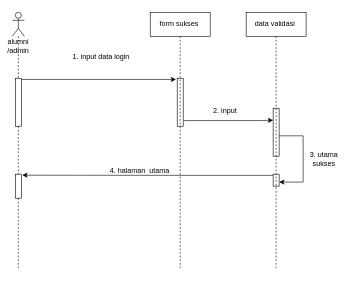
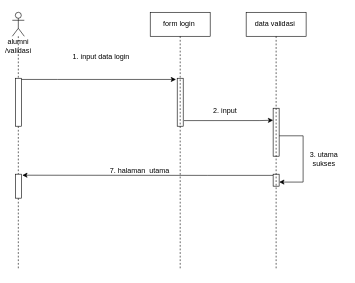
  <mxCell id="0" />
  <mxCell id="1" parent="0" />
- <mxCell id="2" value="alumni /admin" style="shape=umlLifeline;participant=umlActor;perimeter=lifelinePerimeter;whiteSpace=wrap;html=1;container=1;collapsible=0;recursiveResize=0;verticalAlign=top;spacingTop=36;outlineConnect=0;" vertex="1" parent="1"><mxGeometry x="20" y="20" width="20" height="430" as="geometry" /></mxCell>
+ <mxCell id="2" value="alumni /validasi" style="shape=umlLifeline;participant=umlActor;perimeter=lifelinePerimeter;whiteSpace=wrap;html=1;container=1;collapsible=0;recursiveResize=0;verticalAlign=top;spacingTop=36;outlineConnect=0;" vertex="1" parent="1"><mxGeometry x="20" y="20" width="20" height="430" as="geometry" /></mxCell>
  <mxCell id="3" value="" style="edgeStyle=orthogonalEdgeStyle;rounded=0;orthogonalLoop=1;jettySize=auto;html=1;entryX=-0.2;entryY=0.025;entryDx=0;entryDy=0;entryPerimeter=0;" parent="1" source="4" target="6" edge="1"><mxGeometry relative="1" as="geometry"><mxPoint x="115" y="170" as="targetPoint" /><Array as="points"><mxPoint x="95" y="132" /><mxPoint x="95" y="132" /></Array></mxGeometry></mxCell>
  <mxCell id="4" value="" style="html=1;points=[];perimeter=orthogonalPerimeter;" parent="1" vertex="1"><mxGeometry x="25" y="130" width="10" height="80" as="geometry" /></mxCell>
  <mxCell id="5" value="" style="edgeStyle=orthogonalEdgeStyle;rounded=0;orthogonalLoop=1;jettySize=auto;html=1;exitX=1.133;exitY=0.883;exitDx=0;exitDy=0;exitPerimeter=0;" parent="1" source="6" edge="1"><mxGeometry relative="1" as="geometry"><mxPoint x="285" y="200" as="sourcePoint" /><mxPoint x="455" y="200" as="targetPoint" /><Array as="points"><mxPoint x="433" y="201" /></Array></mxGeometry></mxCell>
  <mxCell id="6" value="" style="html=1;points=[];perimeter=orthogonalPerimeter;" parent="1" vertex="1"><mxGeometry x="295" y="130" width="10" height="80" as="geometry" /></mxCell>
  <mxCell id="7" value="" style="edgeStyle=orthogonalEdgeStyle;rounded=0;orthogonalLoop=1;jettySize=auto;html=1;entryX=1.012;entryY=0.659;entryDx=0;entryDy=0;entryPerimeter=0;" edge="1" parent="1" target="11"><mxGeometry relative="1" as="geometry"><mxPoint x="465" y="226" as="sourcePoint" /><mxPoint x="490" y="220" as="targetPoint" /><Array as="points"><mxPoint x="505" y="226" /><mxPoint x="505" y="303" /></Array></mxGeometry></mxCell>
  <mxCell id="8" value="" style="html=1;points=[];perimeter=orthogonalPerimeter;" parent="1" vertex="1"><mxGeometry x="455" y="180" width="10" height="80" as="geometry" /></mxCell>
  <mxCell id="9" value="" style="html=1;points=[];perimeter=orthogonalPerimeter;" parent="1" vertex="1"><mxGeometry x="25" y="290" width="10" height="40" as="geometry" /></mxCell>
  <mxCell id="10" value="" style="edgeStyle=orthogonalEdgeStyle;rounded=0;orthogonalLoop=1;jettySize=auto;html=1;entryX=1.157;entryY=0.043;entryDx=0;entryDy=0;entryPerimeter=0;" parent="1" source="11" target="9" edge="1"><mxGeometry relative="1" as="geometry"><mxPoint x="430" y="300" as="targetPoint" /><Array as="points"><mxPoint x="345" y="292" /><mxPoint x="345" y="292" /></Array></mxGeometry></mxCell>
  <mxCell id="11" value="" style="html=1;points=[];perimeter=orthogonalPerimeter;" parent="1" vertex="1"><mxGeometry x="455" y="290" width="10" height="20" as="geometry" /></mxCell>
- <mxCell id="12" value="form sukses&amp;nbsp;" style="shape=umlLifeline;perimeter=lifelinePerimeter;whiteSpace=wrap;html=1;container=1;collapsible=0;recursiveResize=0;outlineConnect=0;" vertex="1" parent="1"><mxGeometry x="250" y="20" width="100" height="430" as="geometry" /></mxCell>
- <mxCell id="13" value="4. halaman&amp;nbsp; utama" style="text;html=1;strokeColor=none;fillColor=none;align=center;verticalAlign=middle;whiteSpace=wrap;rounded=0;" vertex="1" parent="12"><mxGeometry x="-75" y="250" width="115" height="30" as="geometry" /></mxCell>
+ <mxCell id="12" value="form login&amp;nbsp;" style="shape=umlLifeline;perimeter=lifelinePerimeter;whiteSpace=wrap;html=1;container=1;collapsible=0;recursiveResize=0;outlineConnect=0;" vertex="1" parent="1"><mxGeometry x="250" y="20" width="100" height="430" as="geometry" /></mxCell>
+ <mxCell id="13" value="7. halaman&amp;nbsp; utama" style="text;html=1;strokeColor=none;fillColor=none;align=center;verticalAlign=middle;whiteSpace=wrap;rounded=0;" vertex="1" parent="12"><mxGeometry x="-75" y="250" width="115" height="30" as="geometry" /></mxCell>
  <mxCell id="14" value="data validasi&amp;nbsp;" style="shape=umlLifeline;perimeter=lifelinePerimeter;whiteSpace=wrap;html=1;container=1;collapsible=0;recursiveResize=0;outlineConnect=0;" vertex="1" parent="1"><mxGeometry x="410" y="20" width="100" height="430" as="geometry" /></mxCell>
  <mxCell id="15" value="1. input data login&amp;nbsp;" style="text;html=1;strokeColor=none;fillColor=none;align=center;verticalAlign=middle;whiteSpace=wrap;rounded=0;" vertex="1" parent="1"><mxGeometry x="115" y="80" width="110" height="30" as="geometry" /></mxCell>
  <mxCell id="16" value="2. input" style="text;html=1;strokeColor=none;fillColor=none;align=center;verticalAlign=middle;whiteSpace=wrap;rounded=0;" vertex="1" parent="1"><mxGeometry x="345" y="170" width="60" height="30" as="geometry" /></mxCell>
  <mxCell id="17" value="3. utama sukses" style="text;html=1;strokeColor=none;fillColor=none;align=center;verticalAlign=middle;whiteSpace=wrap;rounded=0;" vertex="1" parent="1"><mxGeometry x="510" y="250" width="60" height="30" as="geometry" /></mxCell>
